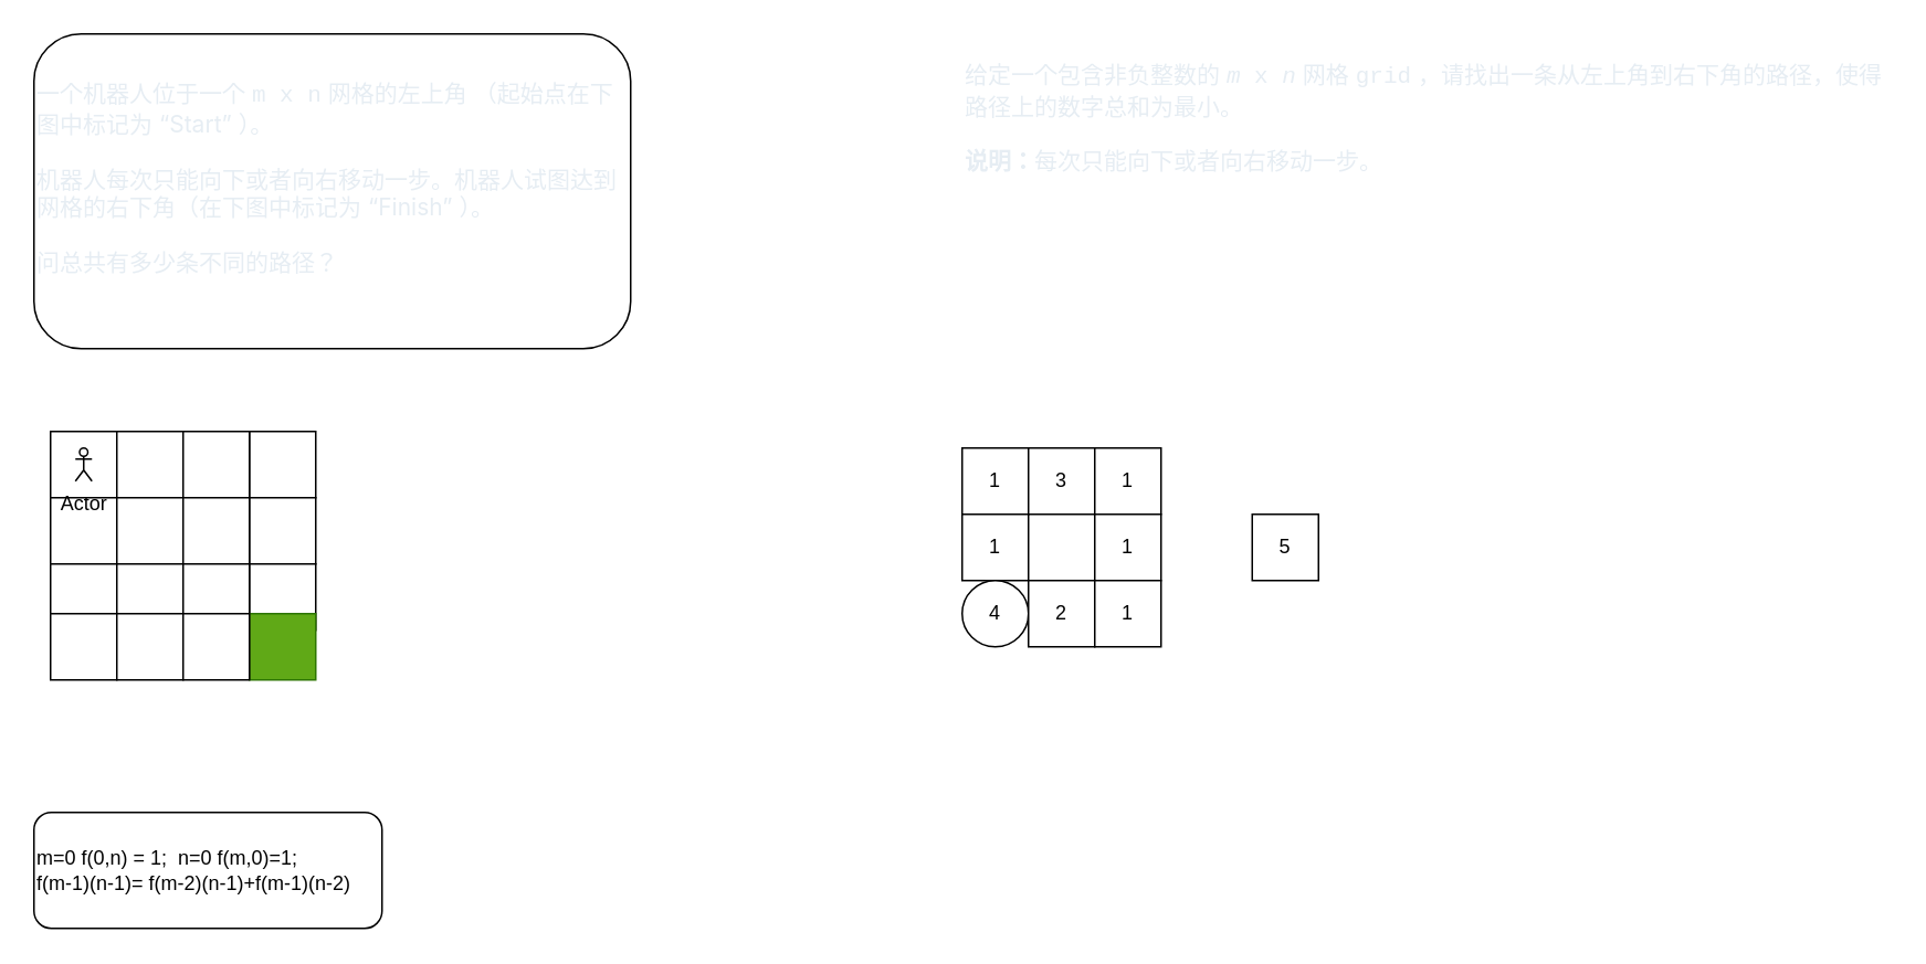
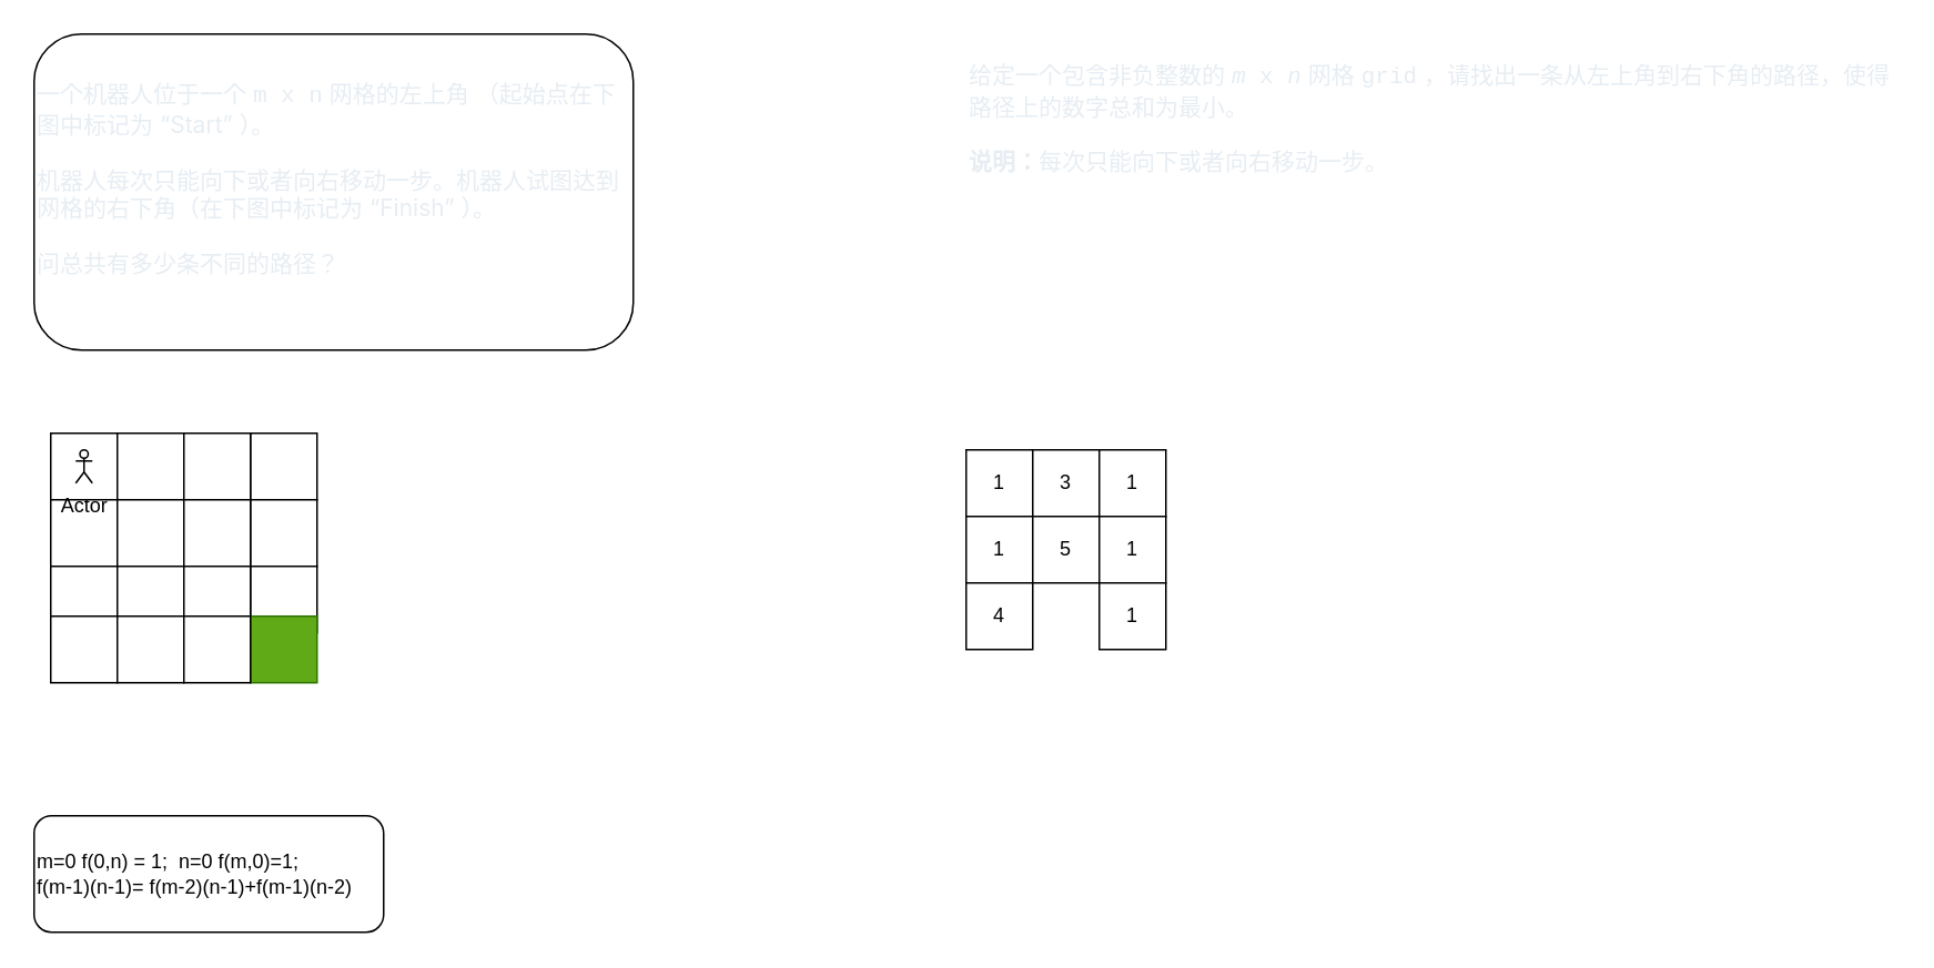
  <mxCell id="0" />
  <mxCell id="1" parent="0" />
  <mxCell id="2" value="&lt;p style=&quot;margin-top: 0px; margin-bottom: 16px; color: rgb(230, 237, 243); font-family: -apple-system, &amp;quot;system-ui&amp;quot;, &amp;quot;Segoe WPC&amp;quot;, &amp;quot;Segoe UI&amp;quot;, system-ui, Ubuntu, &amp;quot;Droid Sans&amp;quot;, sans-serif; font-size: 14px;&quot;&gt;一个机器人位于一个&amp;nbsp;&lt;code style=&quot;font-family: var(--vscode-editor-font-family, &amp;quot;SF Mono&amp;quot;, Monaco, Menlo, Consolas, &amp;quot;Ubuntu Mono&amp;quot;, &amp;quot;Liberation Mono&amp;quot;, &amp;quot;DejaVu Sans Mono&amp;quot;, &amp;quot;Courier New&amp;quot;, monospace); font-size: 1em; line-height: 1.357em;&quot;&gt;m x n&lt;/code&gt;&lt;em&gt;&amp;nbsp;&lt;/em&gt;网格的左上角 （起始点在下图中标记为 “Start” ）。&lt;/p&gt;&lt;p style=&quot;margin-top: 0px; margin-bottom: 16px; color: rgb(230, 237, 243); font-family: -apple-system, &amp;quot;system-ui&amp;quot;, &amp;quot;Segoe WPC&amp;quot;, &amp;quot;Segoe UI&amp;quot;, system-ui, Ubuntu, &amp;quot;Droid Sans&amp;quot;, sans-serif; font-size: 14px;&quot;&gt;机器人每次只能向下或者向右移动一步。机器人试图达到网格的右下角（在下图中标记为 “Finish” ）。&lt;/p&gt;&lt;p style=&quot;margin-top: 0px; margin-bottom: 16px; color: rgb(230, 237, 243); font-family: -apple-system, &amp;quot;system-ui&amp;quot;, &amp;quot;Segoe WPC&amp;quot;, &amp;quot;Segoe UI&amp;quot;, system-ui, Ubuntu, &amp;quot;Droid Sans&amp;quot;, sans-serif; font-size: 14px;&quot;&gt;问总共有多少条不同的路径？&lt;/p&gt;" style="rounded=1;whiteSpace=wrap;html=1;align=left;" parent="1" vertex="1"><mxGeometry width="360" height="190" as="geometry" x="20" y="20" /></mxCell>
  <mxCell id="3" value="" style="whiteSpace=wrap;html=1;aspect=fixed;" parent="1" vertex="1"><mxGeometry x="30" y="260" width="40" height="40" as="geometry" /></mxCell>
  <mxCell id="4" value="" style="whiteSpace=wrap;html=1;aspect=fixed;" parent="1" vertex="1"><mxGeometry x="70" y="260" width="40" height="40" as="geometry" /></mxCell>
  <mxCell id="5" value="" style="whiteSpace=wrap;html=1;aspect=fixed;" parent="1" vertex="1"><mxGeometry x="150" y="260" width="40" height="40" as="geometry" /></mxCell>
  <mxCell id="6" value="" style="whiteSpace=wrap;html=1;aspect=fixed;" parent="1" vertex="1"><mxGeometry x="110" y="260" width="40" height="40" as="geometry" /></mxCell>
  <mxCell id="7" value="" style="whiteSpace=wrap;html=1;aspect=fixed;" parent="1" vertex="1"><mxGeometry x="30" y="300" width="40" height="40" as="geometry" /></mxCell>
  <mxCell id="8" value="" style="whiteSpace=wrap;html=1;aspect=fixed;" parent="1" vertex="1"><mxGeometry x="70" y="300" width="40" height="40" as="geometry" /></mxCell>
  <mxCell id="9" value="" style="whiteSpace=wrap;html=1;aspect=fixed;" parent="1" vertex="1"><mxGeometry x="150" y="300" width="40" height="40" as="geometry" /></mxCell>
  <mxCell id="10" value="" style="whiteSpace=wrap;html=1;aspect=fixed;" parent="1" vertex="1"><mxGeometry x="110" y="300" width="40" height="40" as="geometry" /></mxCell>
  <mxCell id="11" value="" style="whiteSpace=wrap;html=1;aspect=fixed;" parent="1" vertex="1"><mxGeometry x="30" y="340" width="40" height="40" as="geometry" /></mxCell>
  <mxCell id="12" value="" style="whiteSpace=wrap;html=1;aspect=fixed;" parent="1" vertex="1"><mxGeometry x="70" y="340" width="40" height="40" as="geometry" /></mxCell>
  <mxCell id="13" value="" style="whiteSpace=wrap;html=1;aspect=fixed;" parent="1" vertex="1"><mxGeometry x="150" y="340" width="40" height="40" as="geometry" /></mxCell>
  <mxCell id="14" value="" style="whiteSpace=wrap;html=1;aspect=fixed;" parent="1" vertex="1"><mxGeometry x="110" y="340" width="40" height="40" as="geometry" /></mxCell>
  <mxCell id="15" value="" style="whiteSpace=wrap;html=1;aspect=fixed;" parent="1" vertex="1"><mxGeometry x="30" y="370" width="40" height="40" as="geometry" /></mxCell>
  <mxCell id="16" value="" style="whiteSpace=wrap;html=1;aspect=fixed;" parent="1" vertex="1"><mxGeometry x="70" y="370" width="40" height="40" as="geometry" /></mxCell>
  <mxCell id="17" value="" style="whiteSpace=wrap;html=1;aspect=fixed;fillColor=#60a917;fontColor=#ffffff;strokeColor=#2D7600;" parent="1" vertex="1"><mxGeometry x="150" y="370" width="40" height="40" as="geometry" /></mxCell>
  <mxCell id="18" value="" style="whiteSpace=wrap;html=1;aspect=fixed;" parent="1" vertex="1"><mxGeometry x="110" y="370" width="40" height="40" as="geometry" /></mxCell>
  <mxCell id="19" value="Actor" style="shape=umlActor;verticalLabelPosition=bottom;verticalAlign=top;html=1;outlineConnect=0;" parent="1" vertex="1"><mxGeometry x="45" y="270" width="10" height="20" as="geometry" /></mxCell>
  <mxCell id="20" value="m=0 f(0,n) = 1;&amp;nbsp; n=0 f(m,0)=1;&lt;br&gt;f(m-1)(n-1)= f(m-2)(n-1)+f(m-1)(n-2)" style="rounded=1;whiteSpace=wrap;html=1;align=left;" parent="1" vertex="1"><mxGeometry y="490" width="210" height="70" as="geometry" x="20" /></mxCell>
  <mxCell id="21" value="&lt;meta charset=&quot;utf-8&quot;&gt;&lt;p style=&quot;margin-top: 0px; margin-bottom: 16px; color: rgb(230, 237, 243); font-family: -apple-system, &amp;quot;system-ui&amp;quot;, &amp;quot;Segoe WPC&amp;quot;, &amp;quot;Segoe UI&amp;quot;, system-ui, Ubuntu, &amp;quot;Droid Sans&amp;quot;, sans-serif; font-size: 14px; font-style: normal; font-variant-ligatures: normal; font-variant-caps: normal; font-weight: 400; letter-spacing: normal; orphans: 2; text-align: start; text-indent: 0px; text-transform: none; widows: 2; word-spacing: 0px; -webkit-text-stroke-width: 0px; text-decoration-thickness: initial; text-decoration-style: initial; text-decoration-color: initial;&quot;&gt;给定一个包含非负整数的&lt;span&gt;&amp;nbsp;&lt;/span&gt;&lt;code style=&quot;color: var(--vscode-textPreformat-foreground); font-family: var(--vscode-editor-font-family, &amp;quot;SF Mono&amp;quot;, Monaco, Menlo, Consolas, &amp;quot;Ubuntu Mono&amp;quot;, &amp;quot;Liberation Mono&amp;quot;, &amp;quot;DejaVu Sans Mono&amp;quot;, &amp;quot;Courier New&amp;quot;, monospace); font-size: 1em; line-height: 1.357em;&quot;&gt;&lt;em&gt;m&lt;/em&gt;&amp;nbsp;x&amp;nbsp;&lt;em&gt;n&lt;/em&gt;&lt;/code&gt;&amp;nbsp;网格&amp;nbsp;&lt;code style=&quot;color: var(--vscode-textPreformat-foreground); font-family: var(--vscode-editor-font-family, &amp;quot;SF Mono&amp;quot;, Monaco, Menlo, Consolas, &amp;quot;Ubuntu Mono&amp;quot;, &amp;quot;Liberation Mono&amp;quot;, &amp;quot;DejaVu Sans Mono&amp;quot;, &amp;quot;Courier New&amp;quot;, monospace); font-size: 1em; line-height: 1.357em;&quot;&gt;grid&lt;/code&gt;&lt;span&gt;&amp;nbsp;&lt;/span&gt;，请找出一条从左上角到右下角的路径，使得路径上的数字总和为最小。&lt;/p&gt;&lt;p style=&quot;margin-top: 0px; margin-bottom: 16px; color: rgb(230, 237, 243); font-family: -apple-system, &amp;quot;system-ui&amp;quot;, &amp;quot;Segoe WPC&amp;quot;, &amp;quot;Segoe UI&amp;quot;, system-ui, Ubuntu, &amp;quot;Droid Sans&amp;quot;, sans-serif; font-size: 14px; font-style: normal; font-variant-ligatures: normal; font-variant-caps: normal; font-weight: 400; letter-spacing: normal; orphans: 2; text-align: start; text-indent: 0px; text-transform: none; widows: 2; word-spacing: 0px; -webkit-text-stroke-width: 0px; text-decoration-thickness: initial; text-decoration-style: initial; text-decoration-color: initial;&quot;&gt;&lt;strong&gt;说明：&lt;/strong&gt;每次只能向下或者向右移动一步。&lt;/p&gt;" style="text;whiteSpace=wrap;html=1;" vertex="1" parent="1"><mxGeometry x="580" y="30" width="560" height="110" as="geometry" /></mxCell>
  <mxCell id="22" value="1" style="whiteSpace=wrap;html=1;aspect=fixed;" vertex="1" parent="1"><mxGeometry x="580" y="270" width="40" height="40" as="geometry" /></mxCell>
  <mxCell id="23" value="3" style="whiteSpace=wrap;html=1;aspect=fixed;" vertex="1" parent="1"><mxGeometry x="620" y="270" width="40" height="40" as="geometry" /></mxCell>
  <mxCell id="24" value="1" style="whiteSpace=wrap;html=1;aspect=fixed;" vertex="1" parent="1"><mxGeometry x="660" y="270" width="40" height="40" as="geometry" /></mxCell>
  <mxCell id="25" value="1" style="whiteSpace=wrap;html=1;aspect=fixed;" vertex="1" parent="1"><mxGeometry x="580" y="310" width="40" height="40" as="geometry" /></mxCell>
- <mxCell id="26" value="5" style="whiteSpace=wrap;html=1;aspect=fixed;" vertex="1" parent="1"><mxGeometry x="755" y="310" width="40" height="40" as="geometry" /></mxCell>
+ <mxCell id="26" value="5" style="whiteSpace=wrap;html=1;aspect=fixed;" vertex="1" parent="1"><mxGeometry x="620" y="310" width="40" height="40" as="geometry" /></mxCell>
  <mxCell id="27" value="1" style="whiteSpace=wrap;html=1;aspect=fixed;" vertex="1" parent="1"><mxGeometry x="660" y="310" width="40" height="40" as="geometry" /></mxCell>
- <mxCell id="28" value="4" style="ellipse;whiteSpace=wrap;html=1;aspect=fixed;" vertex="1" parent="1"><mxGeometry x="580" y="350" width="40" height="40" as="geometry" /></mxCell>
- <mxCell id="29" value="2" style="whiteSpace=wrap;html=1;aspect=fixed;" vertex="1" parent="1"><mxGeometry x="620" y="350" width="40" height="40" as="geometry" /></mxCell>
+ <mxCell id="28" value="4" style="whiteSpace=wrap;html=1;aspect=fixed;" vertex="1" parent="1"><mxGeometry x="580" y="350" width="40" height="40" as="geometry" /></mxCell>
  <mxCell id="30" value="1" style="whiteSpace=wrap;html=1;aspect=fixed;" vertex="1" parent="1"><mxGeometry x="660" y="350" width="40" height="40" as="geometry" /></mxCell>
